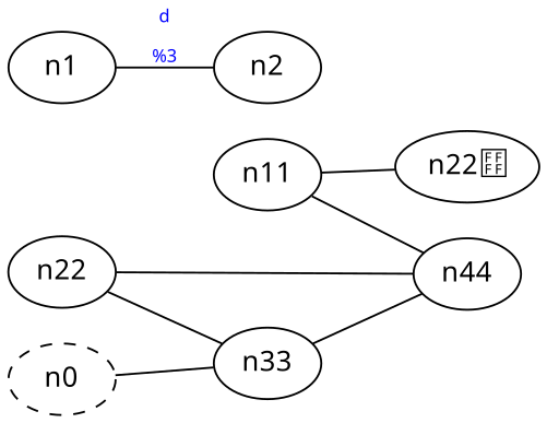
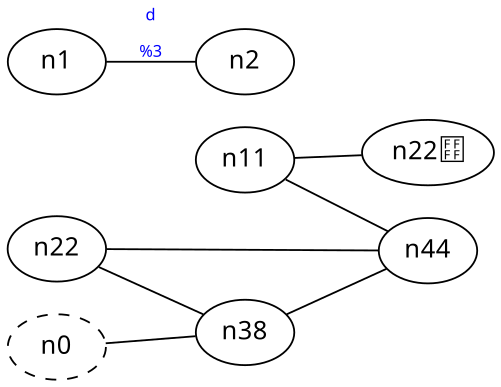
  graph {
    fontcolor=blue
    fontname="Noto Sans"
    rankdir=LR
    node [fontname="Noto Sans"]
    edge [fontname="Noto Sans"]
    n0 [style=dashed]
-   n33
+   n33 [label=n38]
    n1
    n2
    n11
    "n22￿"
    n44
    n22
    n0 -- n33
    n33 -- n44
    n1 -- n2 [fontcolor=blue fontsize=9 label="d\n\l\G"]
    n11 -- "n22￿"
    n11 -- n44
    n22 -- n33
    n22 -- n44
  }
